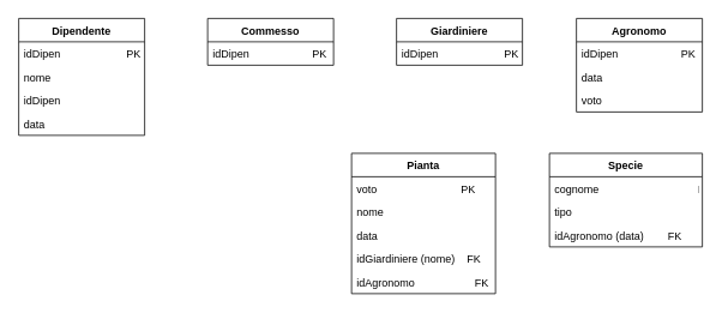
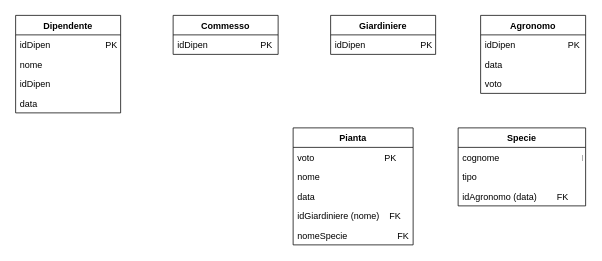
  <mxCell id="0" />
  <mxCell id="1" parent="0" />
  <mxCell id="2" value="Dipendente" style="swimlane;fontStyle=1;childLayout=stackLayout;horizontal=1;startSize=26;fillColor=none;horizontalStack=0;resizeParent=1;resizeParentMax=0;resizeLast=0;collapsible=1;marginBottom=0;" vertex="1" parent="1"><mxGeometry x="20" y="20" width="140" height="130" as="geometry" /></mxCell>
  <mxCell id="3" value="idDipen                      PK" style="text;strokeColor=none;fillColor=none;align=left;verticalAlign=top;spacingLeft=4;spacingRight=4;overflow=hidden;rotatable=0;points=[[0,0.5],[1,0.5]];portConstraint=eastwest;" vertex="1" parent="2"><mxGeometry y="26" width="140" height="26" as="geometry" /></mxCell>
  <mxCell id="4" value="nome" style="text;strokeColor=none;fillColor=none;align=left;verticalAlign=top;spacingLeft=4;spacingRight=4;overflow=hidden;rotatable=0;points=[[0,0.5],[1,0.5]];portConstraint=eastwest;" vertex="1" parent="2"><mxGeometry y="52" width="140" height="26" as="geometry" /></mxCell>
  <mxCell id="5" value="idDipen" style="text;strokeColor=none;fillColor=none;align=left;verticalAlign=top;spacingLeft=4;spacingRight=4;overflow=hidden;rotatable=0;points=[[0,0.5],[1,0.5]];portConstraint=eastwest;" vertex="1" parent="2"><mxGeometry y="78" width="140" height="26" as="geometry" /></mxCell>
  <mxCell id="6" value="data" style="text;strokeColor=none;fillColor=none;align=left;verticalAlign=top;spacingLeft=4;spacingRight=4;overflow=hidden;rotatable=0;points=[[0,0.5],[1,0.5]];portConstraint=eastwest;" vertex="1" parent="2"><mxGeometry y="104" width="140" height="26" as="geometry" /></mxCell>
  <mxCell id="7" value="Commesso" style="swimlane;fontStyle=1;childLayout=stackLayout;horizontal=1;startSize=26;fillColor=none;horizontalStack=0;resizeParent=1;resizeParentMax=0;resizeLast=0;collapsible=1;marginBottom=0;" vertex="1" parent="1"><mxGeometry x="230" y="20" width="140" height="52" as="geometry" /></mxCell>
  <mxCell id="8" value="idDipen                     PK" style="text;strokeColor=none;fillColor=none;align=left;verticalAlign=top;spacingLeft=4;spacingRight=4;overflow=hidden;rotatable=0;points=[[0,0.5],[1,0.5]];portConstraint=eastwest;" vertex="1" parent="7"><mxGeometry y="26" width="140" height="26" as="geometry" /></mxCell>
  <mxCell id="9" value="Giardiniere" style="swimlane;fontStyle=1;childLayout=stackLayout;horizontal=1;startSize=26;fillColor=none;horizontalStack=0;resizeParent=1;resizeParentMax=0;resizeLast=0;collapsible=1;marginBottom=0;" vertex="1" parent="1"><mxGeometry x="440" y="20" width="140" height="52" as="geometry" /></mxCell>
  <mxCell id="10" value="idDipen                      PK" style="text;strokeColor=none;fillColor=none;align=left;verticalAlign=top;spacingLeft=4;spacingRight=4;overflow=hidden;rotatable=0;points=[[0,0.5],[1,0.5]];portConstraint=eastwest;" vertex="1" parent="9"><mxGeometry y="26" width="140" height="26" as="geometry" /></mxCell>
  <mxCell id="11" value="Agronomo" style="swimlane;fontStyle=1;childLayout=stackLayout;horizontal=1;startSize=26;fillColor=none;horizontalStack=0;resizeParent=1;resizeParentMax=0;resizeLast=0;collapsible=1;marginBottom=0;" vertex="1" parent="1"><mxGeometry x="640" y="20" width="140" height="104" as="geometry" /></mxCell>
  <mxCell id="12" value="idDipen                     PK" style="text;strokeColor=none;fillColor=none;align=left;verticalAlign=top;spacingLeft=4;spacingRight=4;overflow=hidden;rotatable=0;points=[[0,0.5],[1,0.5]];portConstraint=eastwest;" vertex="1" parent="11"><mxGeometry y="26" width="140" height="26" as="geometry" /></mxCell>
  <mxCell id="13" value="data" style="text;strokeColor=none;fillColor=none;align=left;verticalAlign=top;spacingLeft=4;spacingRight=4;overflow=hidden;rotatable=0;points=[[0,0.5],[1,0.5]];portConstraint=eastwest;" vertex="1" parent="11"><mxGeometry y="52" width="140" height="26" as="geometry" /></mxCell>
  <mxCell id="14" value="voto" style="text;strokeColor=none;fillColor=none;align=left;verticalAlign=top;spacingLeft=4;spacingRight=4;overflow=hidden;rotatable=0;points=[[0,0.5],[1,0.5]];portConstraint=eastwest;" vertex="1" parent="11"><mxGeometry y="78" width="140" height="26" as="geometry" /></mxCell>
  <mxCell id="15" value="Pianta" style="swimlane;fontStyle=1;childLayout=stackLayout;horizontal=1;startSize=26;fillColor=none;horizontalStack=0;resizeParent=1;resizeParentMax=0;resizeLast=0;collapsible=1;marginBottom=0;" vertex="1" parent="1"><mxGeometry x="390" y="170" width="160" height="156" as="geometry" /></mxCell>
  <mxCell id="16" value="voto                            PK" style="text;strokeColor=none;fillColor=none;align=left;verticalAlign=top;spacingLeft=4;spacingRight=4;overflow=hidden;rotatable=0;points=[[0,0.5],[1,0.5]];portConstraint=eastwest;" vertex="1" parent="15"><mxGeometry y="26" width="160" height="26" as="geometry" /></mxCell>
  <mxCell id="17" value="nome" style="text;strokeColor=none;fillColor=none;align=left;verticalAlign=top;spacingLeft=4;spacingRight=4;overflow=hidden;rotatable=0;points=[[0,0.5],[1,0.5]];portConstraint=eastwest;" vertex="1" parent="15"><mxGeometry y="52" width="160" height="26" as="geometry" /></mxCell>
  <mxCell id="18" value="data" style="text;strokeColor=none;fillColor=none;align=left;verticalAlign=top;spacingLeft=4;spacingRight=4;overflow=hidden;rotatable=0;points=[[0,0.5],[1,0.5]];portConstraint=eastwest;" vertex="1" parent="15"><mxGeometry y="78" width="160" height="26" as="geometry" /></mxCell>
  <mxCell id="19" value="idGiardiniere (nome)    FK" style="text;strokeColor=none;fillColor=none;align=left;verticalAlign=top;spacingLeft=4;spacingRight=4;overflow=hidden;rotatable=0;points=[[0,0.5],[1,0.5]];portConstraint=eastwest;" vertex="1" parent="15"><mxGeometry y="104" width="160" height="26" as="geometry" /></mxCell>
- <mxCell id="20" value="idAgronomo                    FK" style="text;strokeColor=none;fillColor=none;align=left;verticalAlign=top;spacingLeft=4;spacingRight=4;overflow=hidden;rotatable=0;points=[[0,0.5],[1,0.5]];portConstraint=eastwest;" vertex="1" parent="15"><mxGeometry y="130" width="160" height="26" as="geometry" /></mxCell>
+ <mxCell id="20" value="nomeSpecie                    FK" style="text;strokeColor=none;fillColor=none;align=left;verticalAlign=top;spacingLeft=4;spacingRight=4;overflow=hidden;rotatable=0;points=[[0,0.5],[1,0.5]];portConstraint=eastwest;" vertex="1" parent="15"><mxGeometry y="130" width="160" height="26" as="geometry" /></mxCell>
  <mxCell id="21" value="Specie" style="swimlane;fontStyle=1;childLayout=stackLayout;horizontal=1;startSize=26;fillColor=none;horizontalStack=0;resizeParent=1;resizeParentMax=0;resizeLast=0;collapsible=1;marginBottom=0;" vertex="1" parent="1"><mxGeometry x="610" y="170" width="170" height="104" as="geometry" /></mxCell>
  <mxCell id="22" value="cognome                                 PK" style="text;strokeColor=none;fillColor=none;align=left;verticalAlign=top;spacingLeft=4;spacingRight=4;overflow=hidden;rotatable=0;points=[[0,0.5],[1,0.5]];portConstraint=eastwest;" vertex="1" parent="21"><mxGeometry y="26" width="170" height="26" as="geometry" /></mxCell>
  <mxCell id="23" value="tipo" style="text;strokeColor=none;fillColor=none;align=left;verticalAlign=top;spacingLeft=4;spacingRight=4;overflow=hidden;rotatable=0;points=[[0,0.5],[1,0.5]];portConstraint=eastwest;" vertex="1" parent="21"><mxGeometry y="52" width="170" height="26" as="geometry" /></mxCell>
  <mxCell id="24" value="idAgronomo (data)        FK" style="text;strokeColor=none;fillColor=none;align=left;verticalAlign=top;spacingLeft=4;spacingRight=4;overflow=hidden;rotatable=0;points=[[0,0.5],[1,0.5]];portConstraint=eastwest;" vertex="1" parent="21"><mxGeometry y="78" width="170" height="26" as="geometry" /></mxCell>
